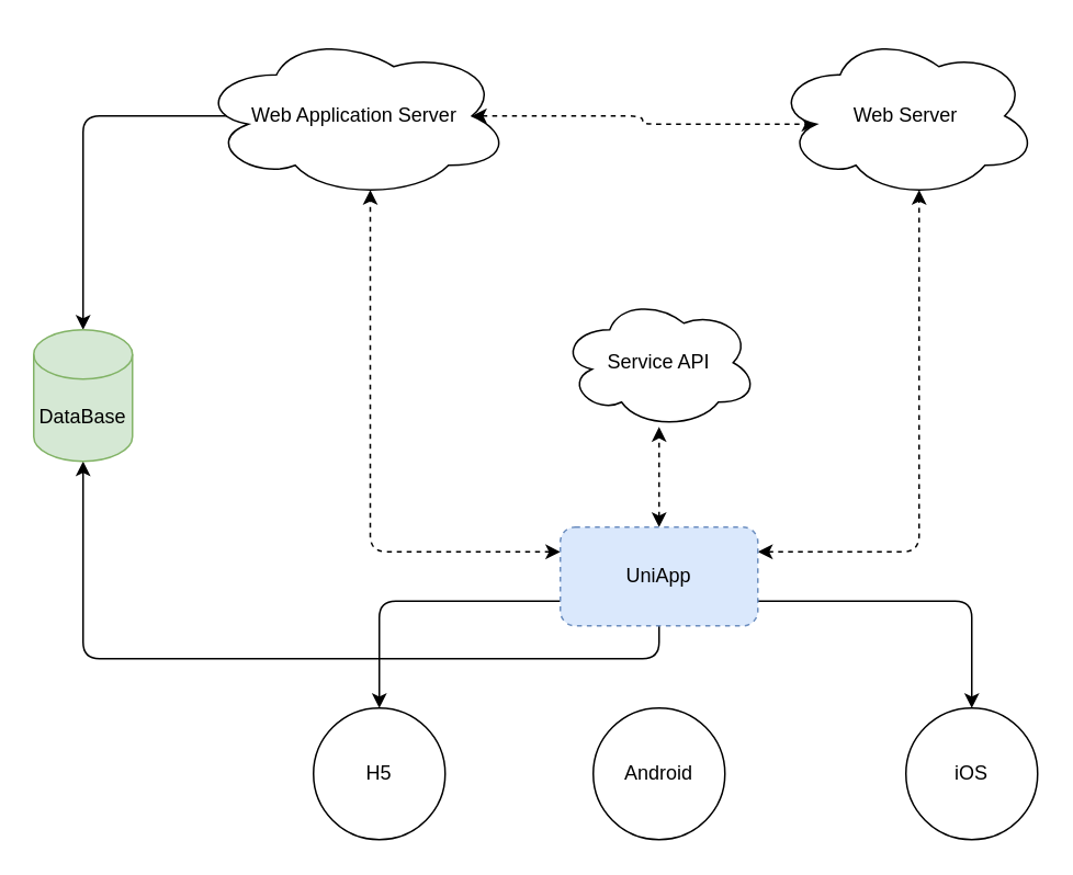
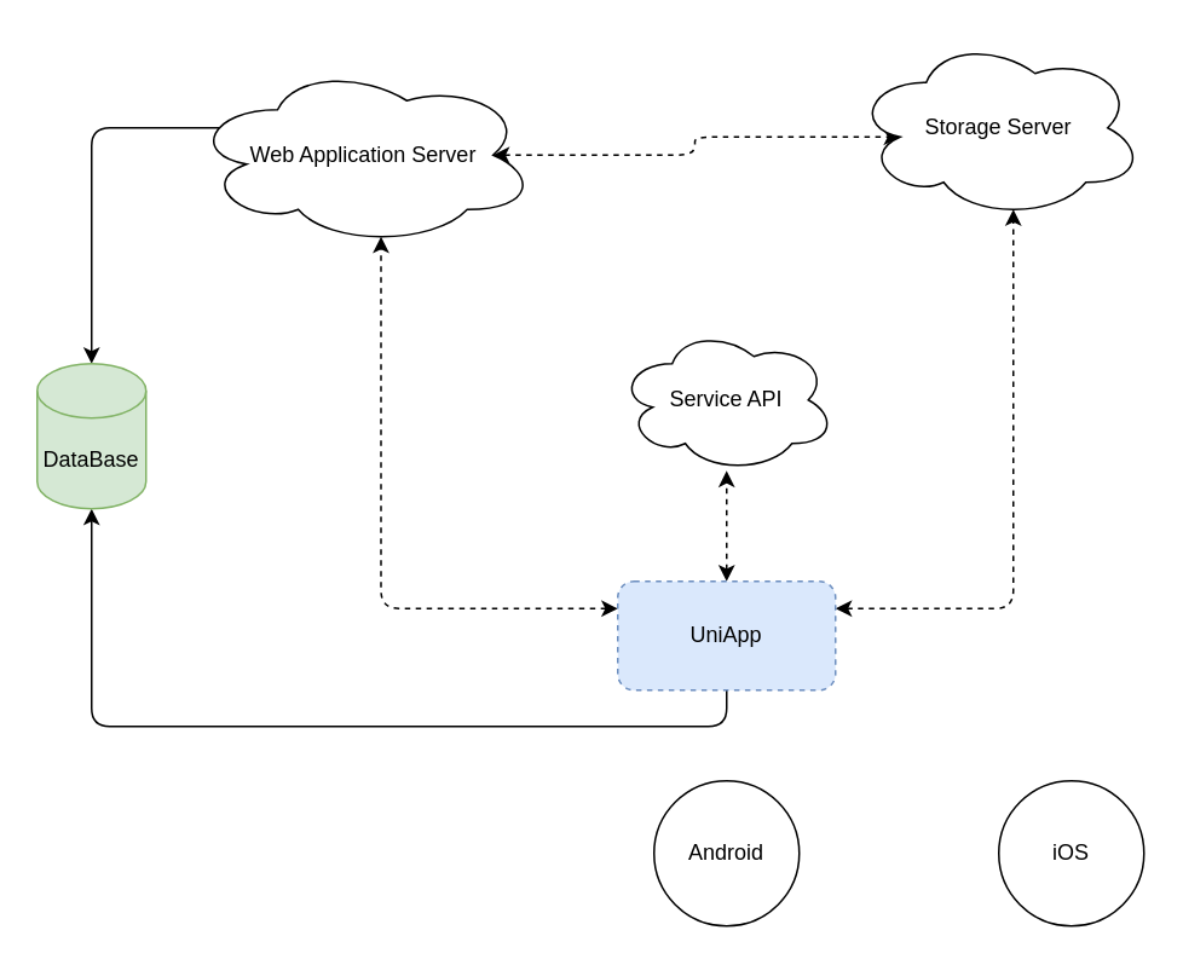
  <mxCell id="0" />
  <mxCell id="1" parent="0" />
  <mxCell id="2" style="edgeStyle=orthogonalEdgeStyle;rounded=1;orthogonalLoop=1;jettySize=auto;html=1;startArrow=classic;startFill=1;exitX=0.16;exitY=0.55;exitDx=0;exitDy=0;exitPerimeter=0;" edge="1" parent="1" source="4" target="14"><mxGeometry relative="1" as="geometry"><Array as="points"><mxPoint x="150" y="70" /><mxPoint x="50" y="70" /></Array></mxGeometry></mxCell>
  <mxCell id="3" style="edgeStyle=orthogonalEdgeStyle;rounded=1;orthogonalLoop=1;jettySize=auto;html=1;exitX=0.875;exitY=0.5;exitDx=0;exitDy=0;exitPerimeter=0;entryX=0.16;entryY=0.55;entryDx=0;entryDy=0;entryPerimeter=0;dashed=1;startArrow=classic;startFill=1;" edge="1" parent="1" source="4" target="5"><mxGeometry relative="1" as="geometry" /></mxCell>
- <mxCell id="4" value="&lt;p&gt;Web Application Server&lt;/p&gt;" style="ellipse;shape=cloud;whiteSpace=wrap;html=1;" vertex="1" parent="1"><mxGeometry x="120" y="20" width="190" height="100" as="geometry" /></mxCell>
- <mxCell id="5" value="Web Server" style="ellipse;shape=cloud;whiteSpace=wrap;html=1;" vertex="1" parent="1"><mxGeometry x="470" y="20" width="160" height="100" as="geometry" /></mxCell>
+ <mxCell id="4" value="&lt;p&gt;Web Application Server&lt;/p&gt;" style="ellipse;shape=cloud;whiteSpace=wrap;html=1;" vertex="1" parent="1"><mxGeometry x="105" y="35" width="190" height="100" as="geometry" /></mxCell>
+ <mxCell id="5" value="Storage Server" style="ellipse;shape=cloud;whiteSpace=wrap;html=1;" vertex="1" parent="1"><mxGeometry x="470" y="20" width="160" height="100" as="geometry" /></mxCell>
  <mxCell id="6" value="Service API" style="ellipse;shape=cloud;whiteSpace=wrap;html=1;" vertex="1" parent="1"><mxGeometry x="340" y="180" width="120" height="80" as="geometry" /></mxCell>
  <mxCell id="7" style="edgeStyle=orthogonalEdgeStyle;rounded=1;orthogonalLoop=1;jettySize=auto;html=1;exitX=0;exitY=0.25;exitDx=0;exitDy=0;entryX=0.55;entryY=0.95;entryDx=0;entryDy=0;entryPerimeter=0;dashed=1;startArrow=classic;startFill=1;" edge="1" parent="1" source="13" target="4"><mxGeometry relative="1" as="geometry" /></mxCell>
  <mxCell id="8" style="edgeStyle=orthogonalEdgeStyle;rounded=1;orthogonalLoop=1;jettySize=auto;html=1;exitX=1;exitY=0.25;exitDx=0;exitDy=0;entryX=0.55;entryY=0.95;entryDx=0;entryDy=0;entryPerimeter=0;dashed=1;startArrow=classic;startFill=1;" edge="1" parent="1" source="13" target="5"><mxGeometry relative="1" as="geometry" /></mxCell>
- <mxCell id="9" style="edgeStyle=orthogonalEdgeStyle;rounded=1;orthogonalLoop=1;jettySize=auto;html=1;exitX=0;exitY=0.75;exitDx=0;exitDy=0;entryX=0.5;entryY=0;entryDx=0;entryDy=0;startArrow=none;startFill=0;" edge="1" parent="1" source="13" target="15"><mxGeometry relative="1" as="geometry" /></mxCell>
  <mxCell id="10" style="edgeStyle=orthogonalEdgeStyle;rounded=1;orthogonalLoop=1;jettySize=auto;html=1;exitX=0.5;exitY=1;exitDx=0;exitDy=0;startArrow=none;startFill=0;" edge="1" parent="1" source="13" target="14"><mxGeometry relative="1" as="geometry" /></mxCell>
- <mxCell id="11" style="edgeStyle=orthogonalEdgeStyle;rounded=1;orthogonalLoop=1;jettySize=auto;html=1;exitX=1;exitY=0.75;exitDx=0;exitDy=0;startArrow=none;startFill=0;" edge="1" parent="1" source="13" target="17"><mxGeometry relative="1" as="geometry" /></mxCell>
  <mxCell id="12" style="edgeStyle=orthogonalEdgeStyle;rounded=1;orthogonalLoop=1;jettySize=auto;html=1;entryX=0.5;entryY=0.988;entryDx=0;entryDy=0;entryPerimeter=0;startArrow=classic;startFill=1;dashed=1;" edge="1" parent="1" source="13" target="6"><mxGeometry relative="1" as="geometry" /></mxCell>
  <mxCell id="13" value="UniApp" style="rounded=1;whiteSpace=wrap;html=1;fillColor=#dae8fc;strokeColor=#6c8ebf;dashed=1;" vertex="1" parent="1"><mxGeometry x="340" y="320" width="120" height="60" as="geometry" /></mxCell>
  <mxCell id="14" value="DataBase" style="shape=cylinder3;whiteSpace=wrap;html=1;boundedLbl=1;backgroundOutline=1;size=15;fillColor=#d5e8d4;strokeColor=#82b366;" vertex="1" parent="1"><mxGeometry x="20" y="200" width="60" height="80" as="geometry" /></mxCell>
- <mxCell id="15" value="H5" style="ellipse;whiteSpace=wrap;html=1;aspect=fixed;" vertex="1" parent="1"><mxGeometry x="190" y="430" width="80" height="80" as="geometry" /></mxCell>
  <mxCell id="16" value="Android" style="ellipse;whiteSpace=wrap;html=1;aspect=fixed;" vertex="1" parent="1"><mxGeometry x="360" y="430" width="80" height="80" as="geometry" /></mxCell>
  <mxCell id="17" value="iOS" style="ellipse;whiteSpace=wrap;html=1;aspect=fixed;" vertex="1" parent="1"><mxGeometry x="550" y="430" width="80" height="80" as="geometry" /></mxCell>
